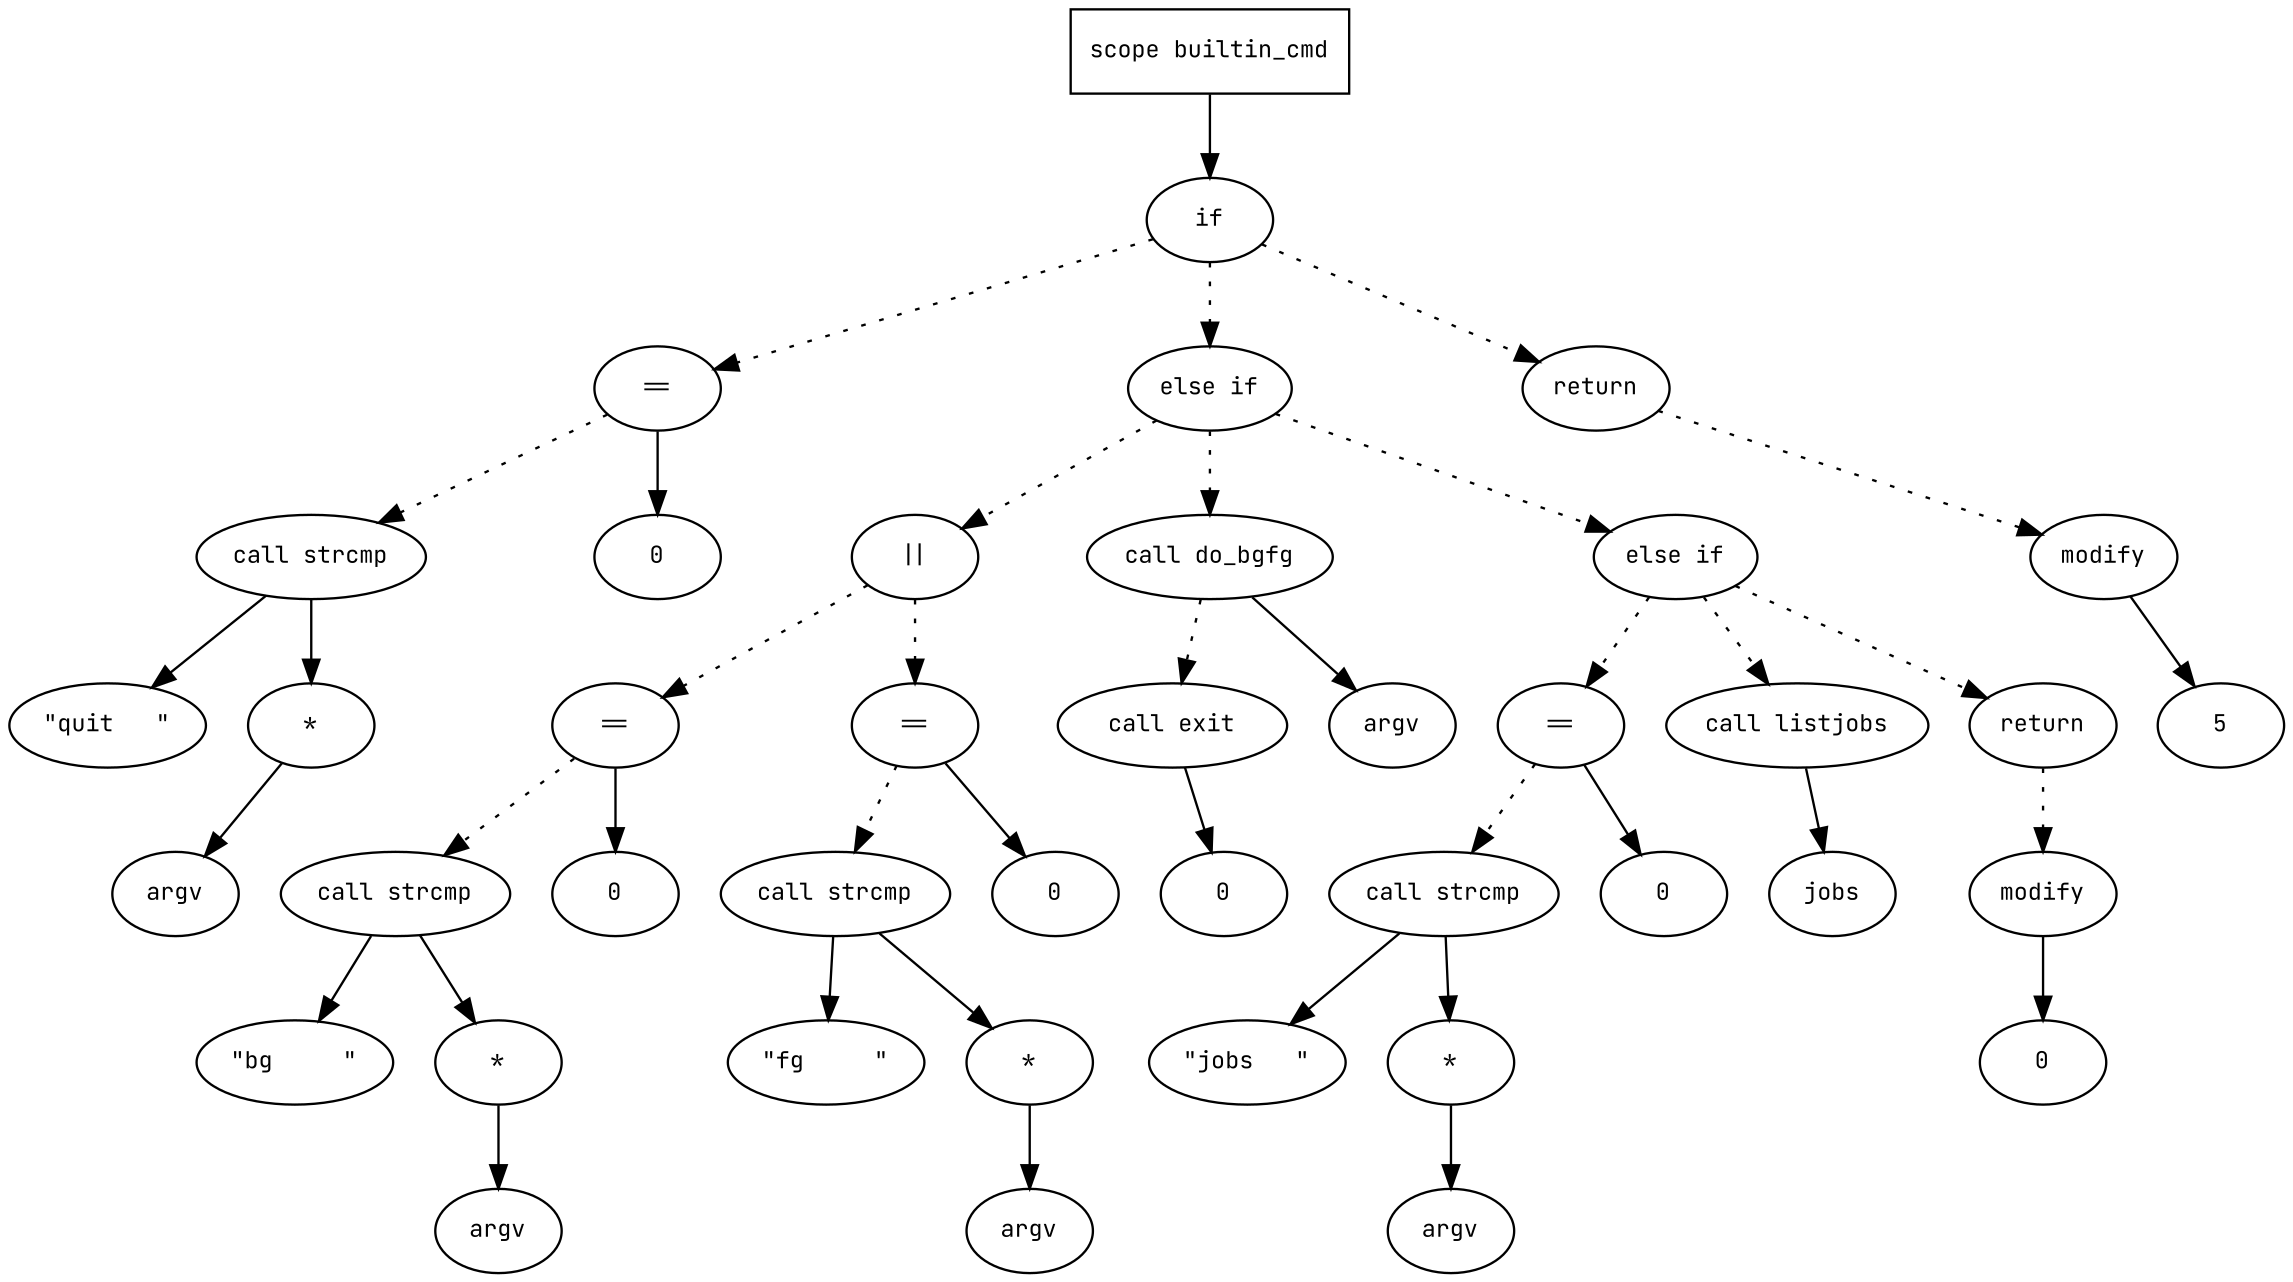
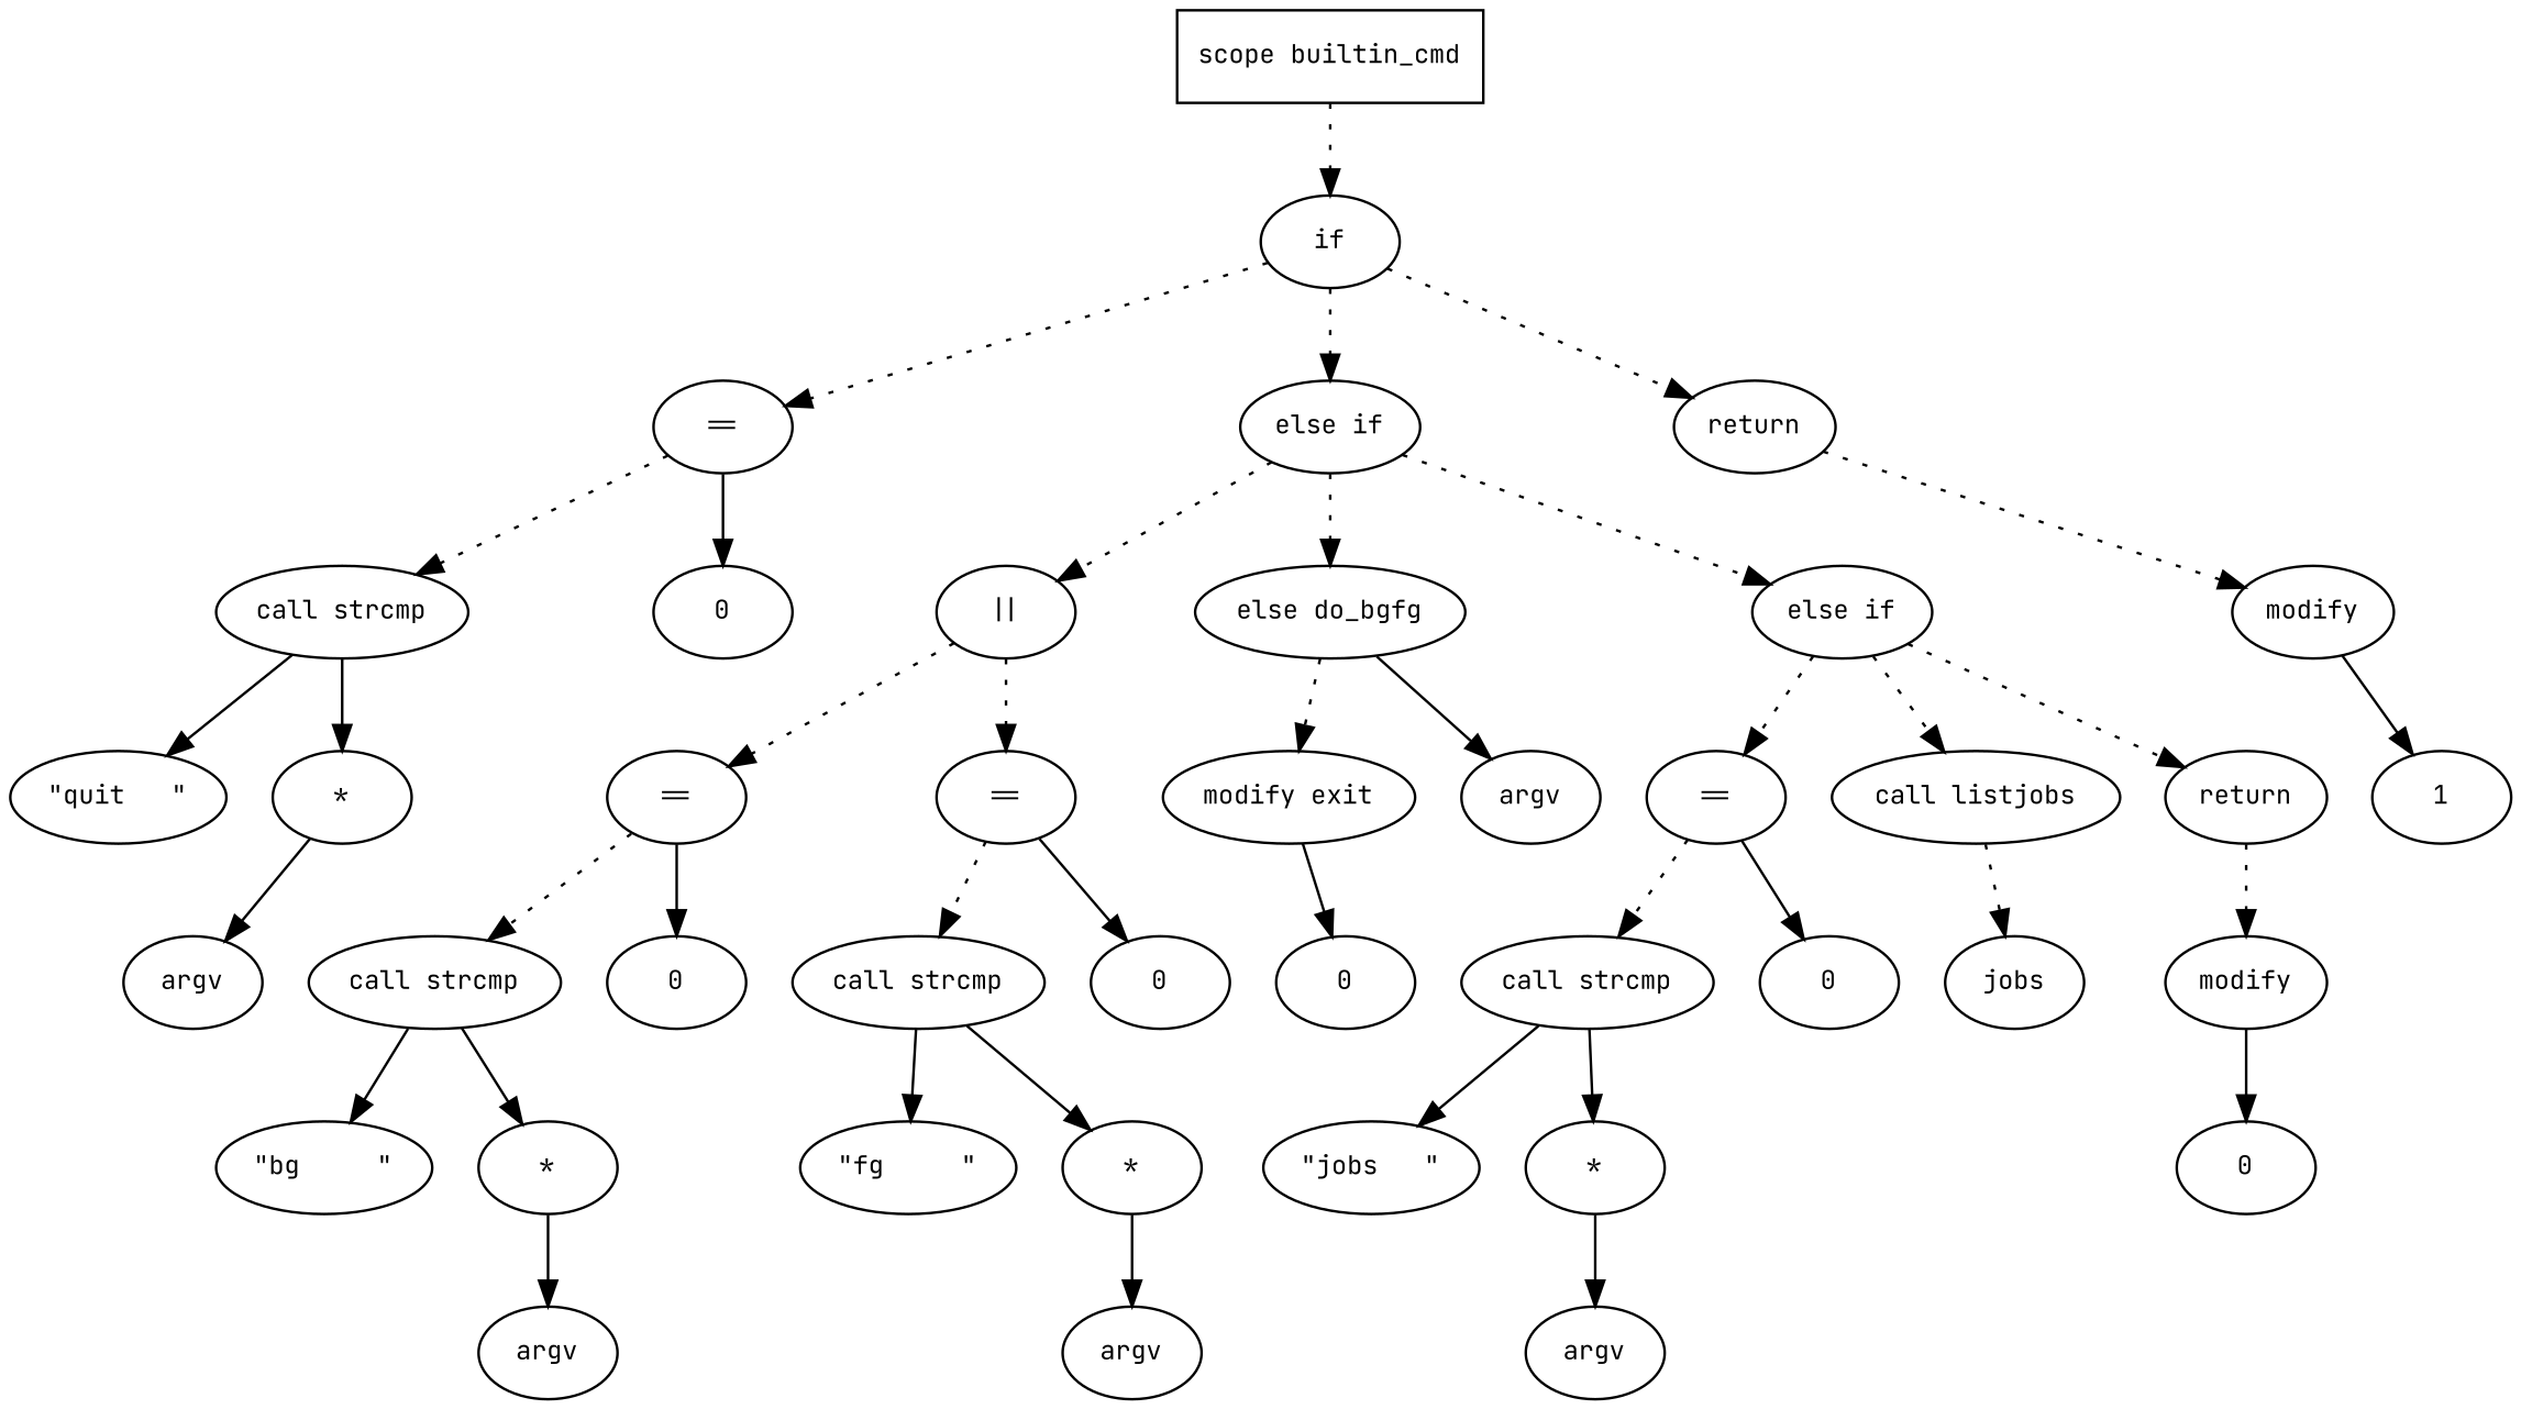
  digraph {
    fontname="JetBrains Mono"
    fontsize=10
    node [fontname="JetBrains Mono" fontsize=10 shape=ellipse]
    edge [fontname="JetBrains Mono" fontsize=10]
    n1 [label="scope builtin_cmd" shape=box]
    n2 [label=if]
    n3 [label="=="]
    n4 [label="else if"]
    n5 [label=return]
    n6 [label="call strcmp"]
    n7 [label=0]
-   n8 [label="call exit"]
+   n8 [label="modify exit"]
    n9 [label=0]
    n10 [label="||"]
-   n11 [label="call do_bgfg"]
+   n11 [label="else do_bgfg"]
    n12 [label="else if"]
    n13 [label=modify]
    n14 [label="\"quit   \""]
    n15 [label="*"]
    n16 [label=argv]
    n17 [label="=="]
    n18 [label="=="]
    n19 [label=argv]
    n20 [label="=="]
    n21 [label="call listjobs"]
    n22 [label=return]
    n23 [label="call strcmp"]
    n24 [label=0]
    n25 [label="call strcmp"]
    n26 [label=0]
    n27 [label="\"bg     \""]
    n28 [label="*"]
    n29 [label=argv]
    n30 [label="\"fg     \""]
    n31 [label="*"]
    n32 [label=argv]
    n33 [label="call strcmp"]
    n34 [label=0]
    n35 [label=jobs]
    n36 [label=modify]
    n37 [label="\"jobs   \""]
    n38 [label="*"]
    n39 [label=argv]
    n40 [label=0]
-   n41 [label=5]
-   n1 -> n2 [style=solid]
+   n41 [label=1]
+   n1 -> n2 [style=dotted]
    n2 -> n3 [style=dotted]
    n2 -> n4 [style=dotted]
    n2 -> n5 [style=dotted]
    n3 -> n6 [style=dotted]
    n3 -> n7
    n4 -> n10 [style=dotted]
    n4 -> n11 [style=dotted]
    n4 -> n12 [style=dotted]
    n5 -> n13 [style=dotted]
    n6 -> n14
    n6 -> n15
    n8 -> n9
    n10 -> n17 [style=dotted]
    n10 -> n18 [style=dotted]
    n11 -> n8 [style=dotted]
    n11 -> n19
    n12 -> n20 [style=dotted]
    n12 -> n21 [style=dotted]
    n12 -> n22 [style=dotted]
    n13 -> n41
    n15 -> n16
    n17 -> n23 [style=dotted]
    n17 -> n24
    n18 -> n25 [style=dotted]
    n18 -> n26
    n20 -> n33 [style=dotted]
    n20 -> n34
-   n21 -> n35
+   n21 -> n35 [style=dotted]
    n22 -> n36 [style=dotted]
    n23 -> n27
    n23 -> n28
    n25 -> n30
    n25 -> n31
    n28 -> n29
    n31 -> n32
    n33 -> n37
    n33 -> n38
    n36 -> n40
    n38 -> n39
  }
